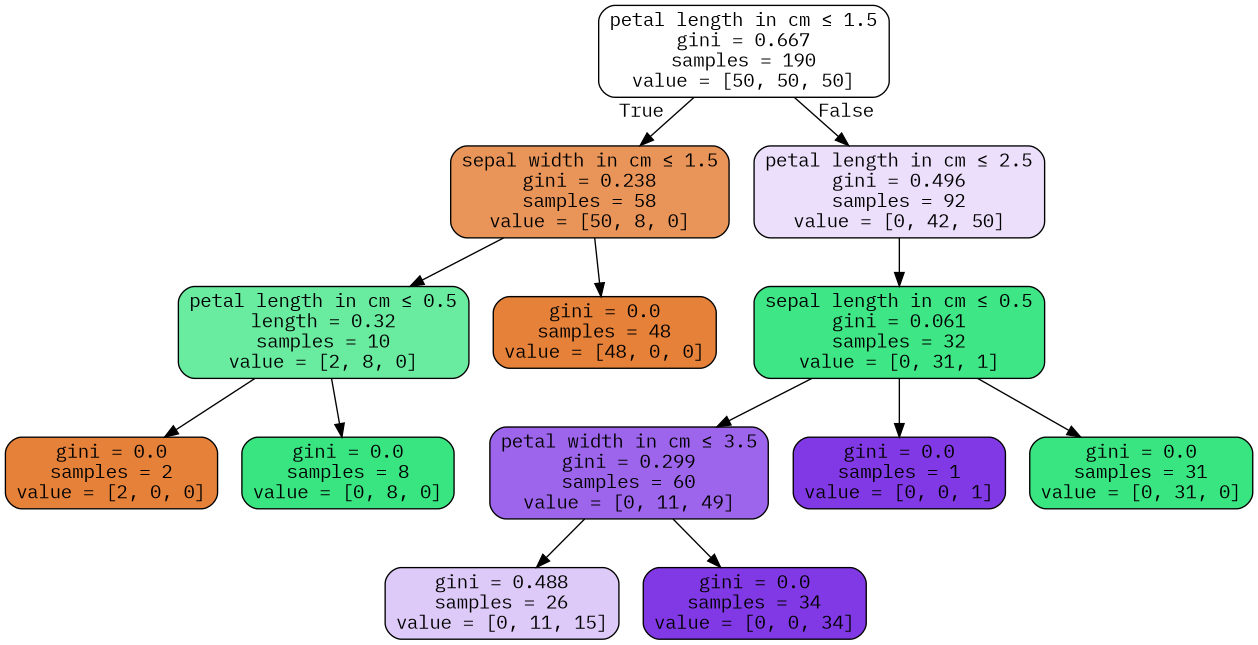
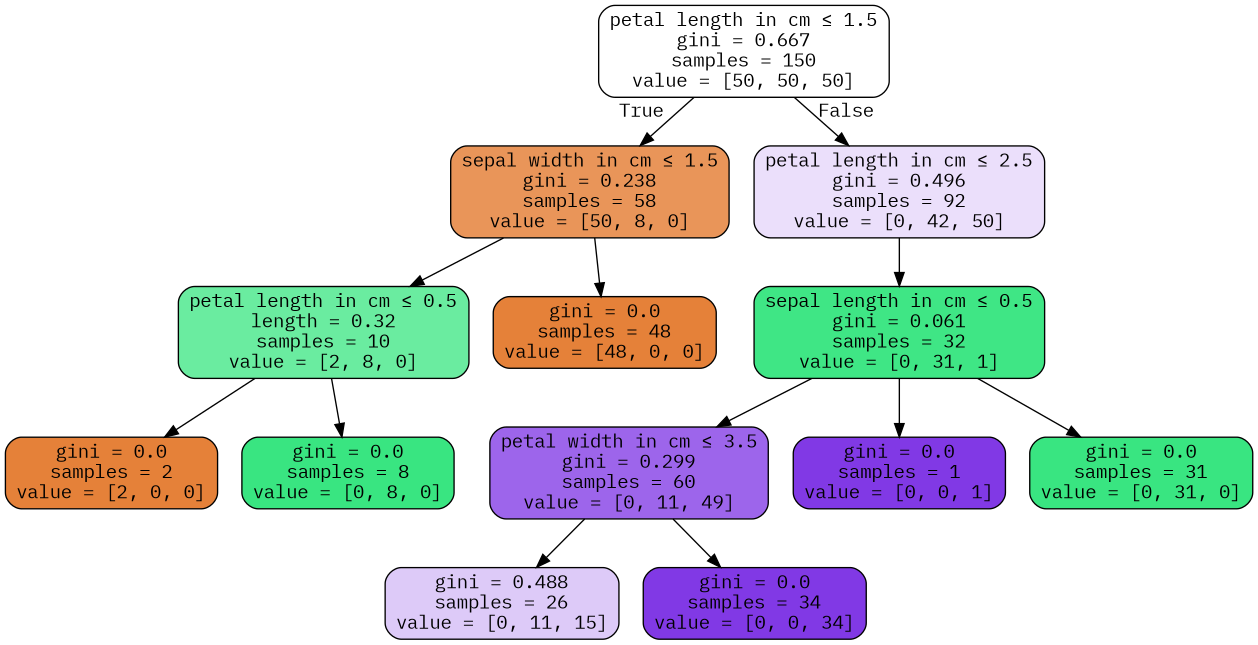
  digraph {
    fontname="IBM Plex Mono"
    node [color=black fillcolor="#e58139" fontname="IBM Plex Mono" shape=box style="filled, rounded"]
    edge [fontname="IBM Plex Mono"]
-   n1 [fillcolor="#ffffff" label=<petal length in cm &le; 1.5<br/>gini = 0.667<br/>samples = 190<br/>value = [50, 50, 50]>]
+   n1 [fillcolor="#ffffff" label=<petal length in cm &le; 1.5<br/>gini = 0.667<br/>samples = 150<br/>value = [50, 50, 50]>]
    n2 [fillcolor="#e99559" label=<sepal width in cm &le; 1.5<br/>gini = 0.238<br/>samples = 58<br/>value = [50, 8, 0]>]
    n3 [fillcolor="#ebdffb" label=<petal length in cm &le; 2.5<br/>gini = 0.496<br/>samples = 92<br/>value = [0, 42, 50]>]
    n4 [fillcolor="#6aeca0" label=<petal length in cm &le; 0.5<br/>length = 0.32<br/>samples = 10<br/>value = [2, 8, 0]>]
    n5 [label=<gini = 0.0<br/>samples = 48<br/>value = [48, 0, 0]>]
    n6 [fillcolor="#3fe685" label=<sepal length in cm &le; 0.5<br/>gini = 0.061<br/>samples = 32<br/>value = [0, 31, 1]>]
    n7 [label=<gini = 0.0<br/>samples = 2<br/>value = [2, 0, 0]>]
    n8 [fillcolor="#39e581" label=<gini = 0.0<br/>samples = 8<br/>value = [0, 8, 0]>]
    n9 [fillcolor="#9d65eb" label=<petal width in cm &le; 3.5<br/>gini = 0.299<br/>samples = 60<br/>value = [0, 11, 49]>]
    n10 [fillcolor="#8139e5" label=<gini = 0.0<br/>samples = 1<br/>value = [0, 0, 1]>]
    n11 [fillcolor="#39e581" label=<gini = 0.0<br/>samples = 31<br/>value = [0, 31, 0]>]
    n12 [fillcolor="#ddcaf8" label=<gini = 0.488<br/>samples = 26<br/>value = [0, 11, 15]>]
    n13 [fillcolor="#8139e5" label=<gini = 0.0<br/>samples = 34<br/>value = [0, 0, 34]>]
    n1 -> n2 [headlabel=True labelangle=45 labeldistance=2.5]
    n1 -> n3 [headlabel=False labelangle=-45 labeldistance=2.5]
    n2 -> n4
    n2 -> n5
    n3 -> n6
    n4 -> n7
    n4 -> n8
    n6 -> n9
    n6 -> n10
    n6 -> n11
    n9 -> n12
    n9 -> n13
  }
